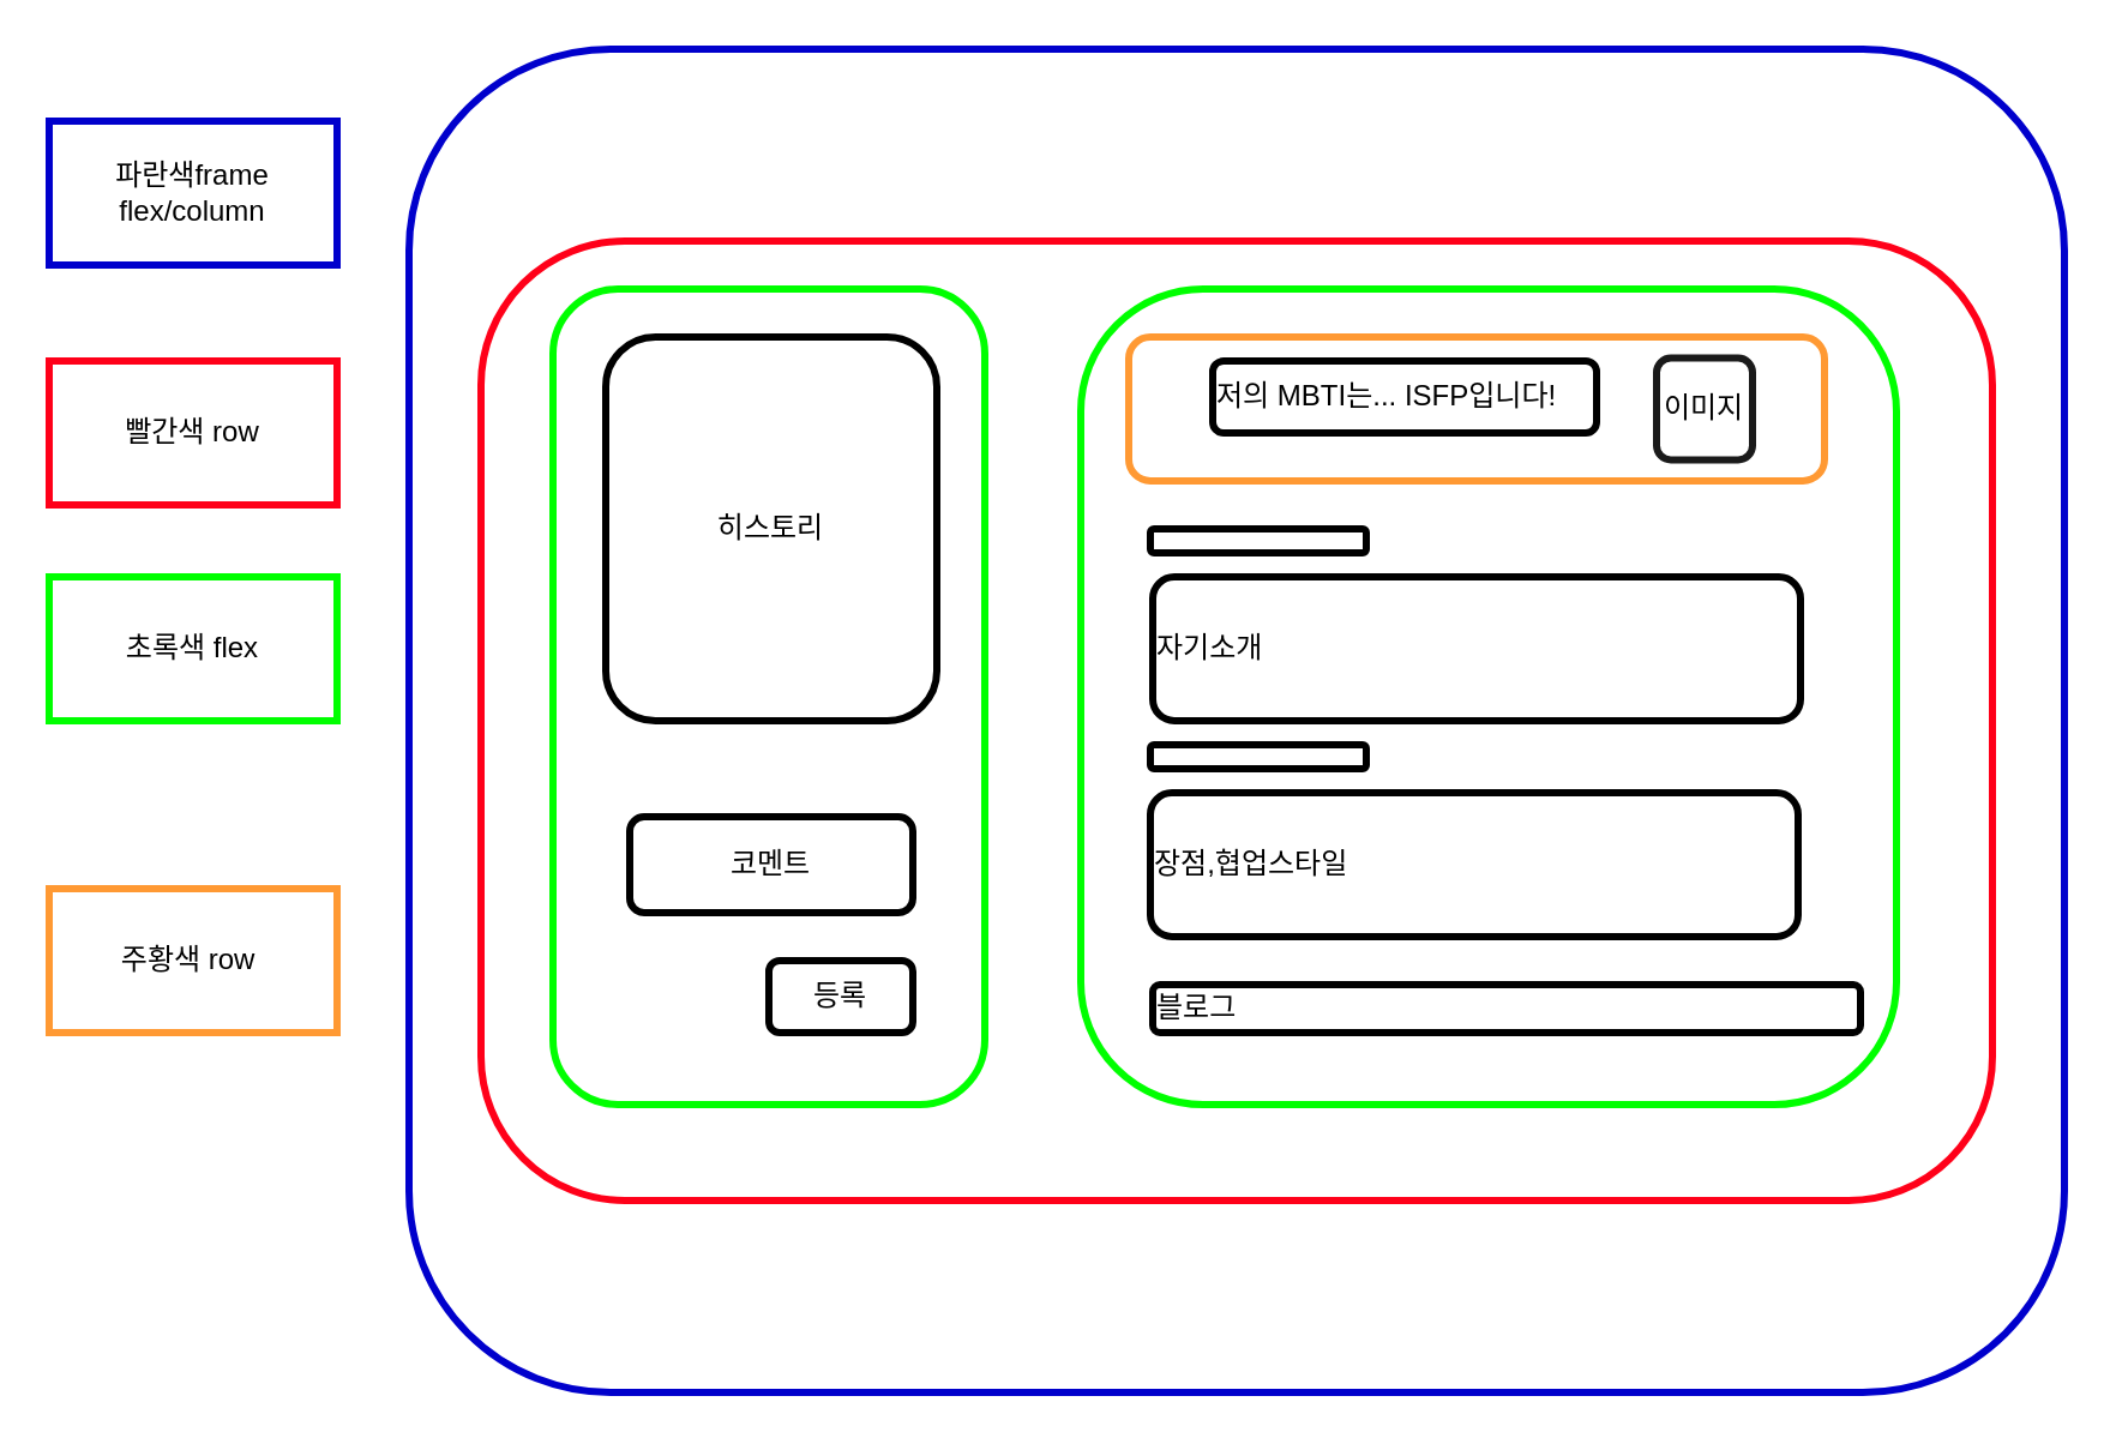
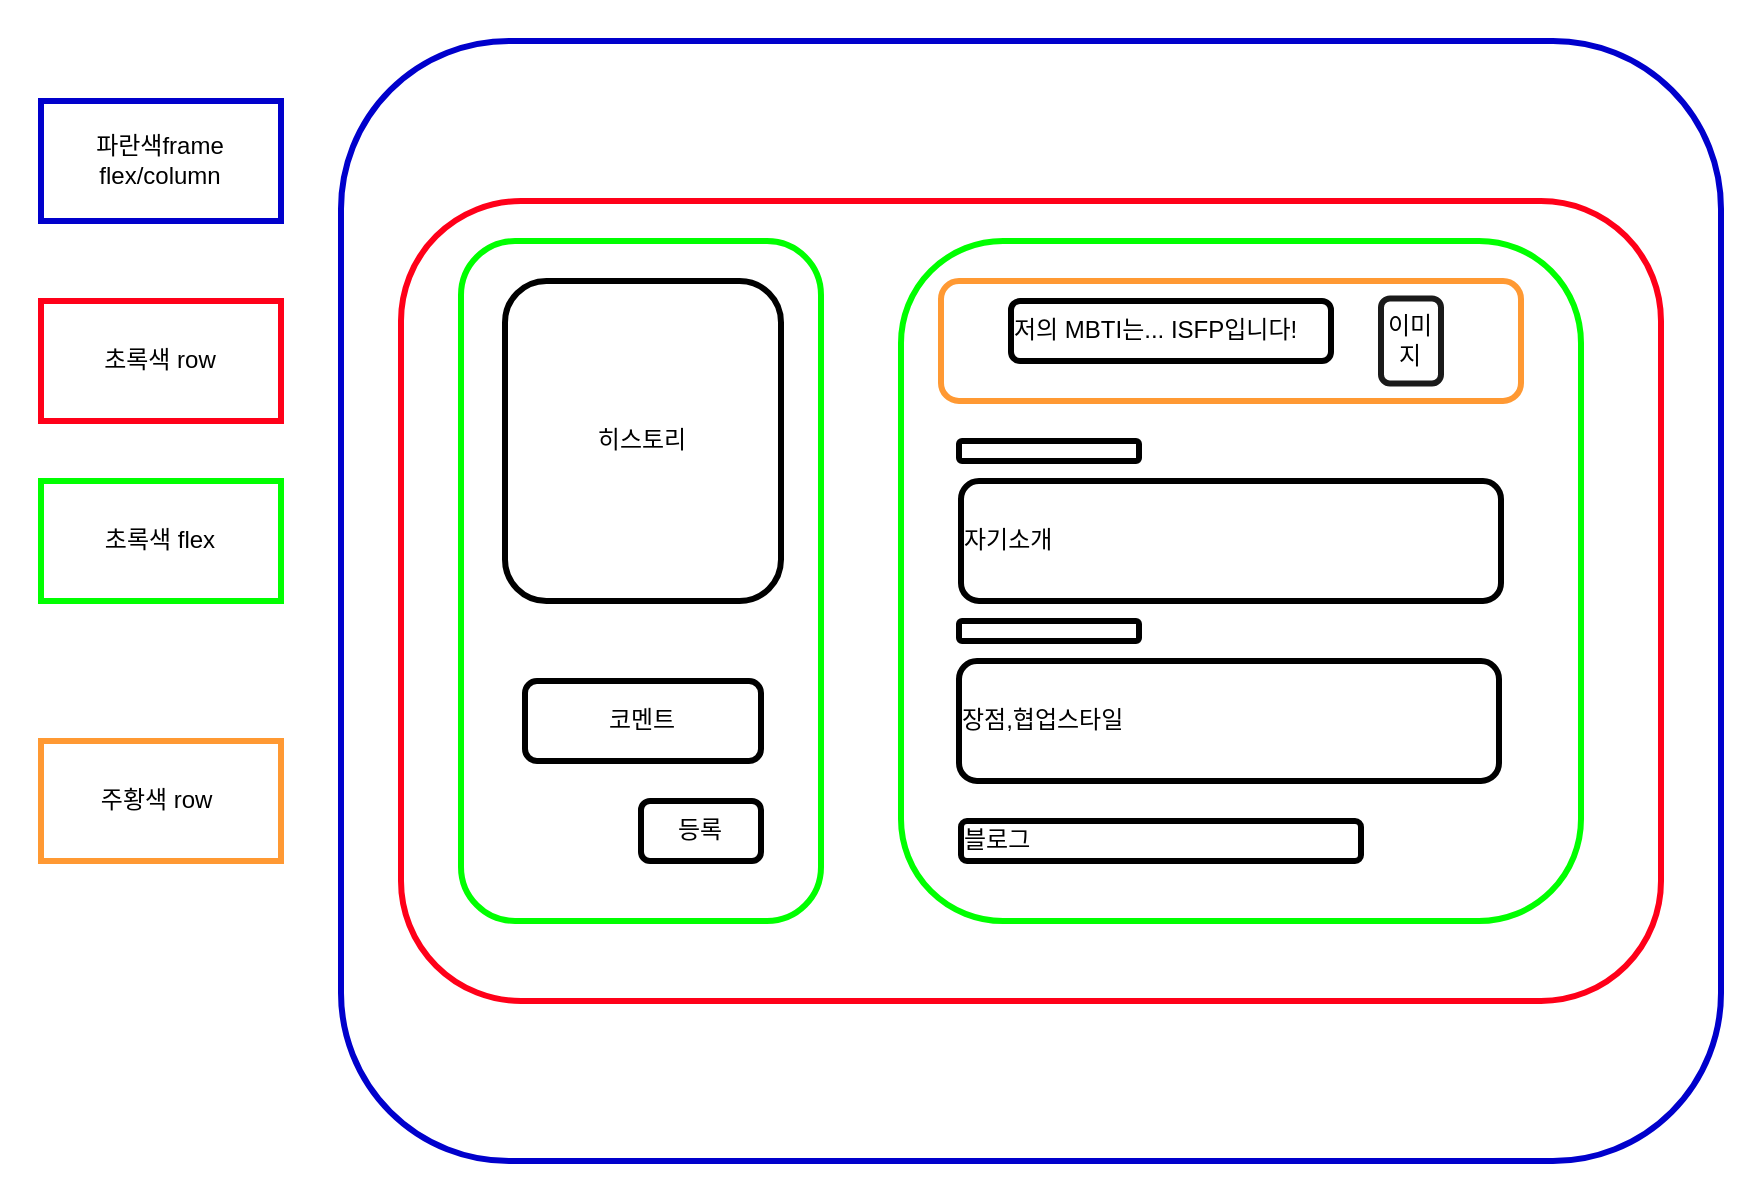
  <mxCell id="0" />
  <mxCell id="1" parent="0" />
  <mxCell id="2" value="" style="rounded=1;whiteSpace=wrap;html=1;strokeColor=#0000CC;strokeWidth=3;" vertex="1" parent="1"><mxGeometry x="170" y="20" width="690" height="560" as="geometry" /></mxCell>
  <mxCell id="3" value="" style="rounded=1;whiteSpace=wrap;html=1;strokeColor=#FF0019;strokeWidth=3;" vertex="1" parent="1"><mxGeometry x="200" y="100" width="630" height="400" as="geometry" /></mxCell>
  <mxCell id="4" value="" style="rounded=1;whiteSpace=wrap;html=1;strokeColor=#00FF00;strokeWidth=3;fillColor=#FFFFFF;" vertex="1" parent="1"><mxGeometry x="230" y="120" width="180" height="340" as="geometry" /></mxCell>
  <mxCell id="5" value="히스토리" style="rounded=1;whiteSpace=wrap;html=1;strokeColor=#000000;strokeWidth=3;fillColor=#FFFFFF;" vertex="1" parent="1"><mxGeometry x="252" y="140" width="138" height="160" as="geometry" /></mxCell>
  <mxCell id="6" value="코멘트" style="rounded=1;whiteSpace=wrap;html=1;strokeColor=#000000;strokeWidth=3;fillColor=#FFFFFF;" vertex="1" parent="1"><mxGeometry x="262" y="340" width="118" height="40" as="geometry" /></mxCell>
  <mxCell id="7" value="등록" style="rounded=1;whiteSpace=wrap;html=1;strokeColor=#000000;strokeWidth=3;fillColor=#FFFFFF;" vertex="1" parent="1"><mxGeometry x="320" y="400" width="60" height="30" as="geometry" /></mxCell>
  <mxCell id="8" value="" style="rounded=1;whiteSpace=wrap;html=1;strokeColor=#00FF00;strokeWidth=3;fillColor=#FFFFFF;" vertex="1" parent="1"><mxGeometry x="450" y="120" width="340" height="340" as="geometry" /></mxCell>
  <mxCell id="9" value="" style="rounded=1;whiteSpace=wrap;html=1;strokeColor=#FF9933;strokeWidth=3;fillColor=#FFFFFF;" vertex="1" parent="1"><mxGeometry x="470" y="140" width="290" height="60" as="geometry" /></mxCell>
  <mxCell id="10" value="저의 MBTI는... ISFP입니다!" style="rounded=1;whiteSpace=wrap;html=1;strokeColor=#000000;strokeWidth=3;fillColor=#FFFFFF;align=left;" vertex="1" parent="1"><mxGeometry x="505" y="150" width="160" height="30" as="geometry" /></mxCell>
  <mxCell id="11" value="자기소개" style="rounded=1;whiteSpace=wrap;html=1;strokeColor=#000000;strokeWidth=3;fillColor=#FFFFFF;align=left;" vertex="1" parent="1"><mxGeometry x="480" y="240" width="270" height="60" as="geometry" /></mxCell>
  <mxCell id="12" value="장점,협업스타일" style="rounded=1;whiteSpace=wrap;html=1;strokeColor=#000000;strokeWidth=3;fillColor=#FFFFFF;align=left;" vertex="1" parent="1"><mxGeometry x="479" y="330" width="270" height="60" as="geometry" /></mxCell>
- <mxCell id="13" value="블로그" style="rounded=1;whiteSpace=wrap;html=1;strokeColor=#000000;strokeWidth=3;fillColor=#FFFFFF;align=left;" vertex="1" parent="1"><mxGeometry x="480" y="410" width="295" height="20" as="geometry" /></mxCell>
+ <mxCell id="13" value="블로그" style="rounded=1;whiteSpace=wrap;html=1;strokeColor=#000000;strokeWidth=3;fillColor=#FFFFFF;align=left;" vertex="1" parent="1"><mxGeometry x="480" y="410" width="200" height="20" as="geometry" /></mxCell>
  <mxCell id="14" value="파란색frame&lt;br&gt;flex/column" style="whiteSpace=wrap;html=1;strokeColor=#0000CC;strokeWidth=3;fillColor=#FFFFFF;" vertex="1" parent="1"><mxGeometry x="20" y="50" width="120" height="60" as="geometry" /></mxCell>
- <mxCell id="15" value="빨간색 row" style="whiteSpace=wrap;html=1;strokeColor=#FF0019;strokeWidth=3;fillColor=#FFFFFF;" vertex="1" parent="1"><mxGeometry x="20" y="150" width="120" height="60" as="geometry" /></mxCell>
+ <mxCell id="15" value="초록색 row" style="whiteSpace=wrap;html=1;strokeColor=#FF0019;strokeWidth=3;fillColor=#FFFFFF;" vertex="1" parent="1"><mxGeometry x="20" y="150" width="120" height="60" as="geometry" /></mxCell>
  <mxCell id="16" value="초록색 flex" style="whiteSpace=wrap;html=1;strokeColor=#00FF00;strokeWidth=3;fillColor=#FFFFFF;" vertex="1" parent="1"><mxGeometry x="20" y="240" width="120" height="60" as="geometry" /></mxCell>
- <mxCell id="17" value="이미지" style="rounded=1;whiteSpace=wrap;html=1;strokeColor=#1A1A1A;strokeWidth=3;fillColor=#FFFFFF;" vertex="1" parent="1"><mxGeometry x="690" y="148.75" width="40" height="42.5" as="geometry" /></mxCell>
+ <mxCell id="17" value="이미지" style="rounded=1;whiteSpace=wrap;html=1;strokeColor=#1A1A1A;strokeWidth=3;fillColor=#FFFFFF;" vertex="1" parent="1"><mxGeometry x="690" y="148.75" width="30" height="42.5" as="geometry" /></mxCell>
  <mxCell id="18" value="주황색 row&lt;span style=&quot;white-space: pre;&quot;&gt; &lt;/span&gt;" style="whiteSpace=wrap;html=1;strokeColor=#FF9933;strokeWidth=3;fillColor=#FFFFFF;" vertex="1" parent="1"><mxGeometry x="20" y="370" width="120" height="60" as="geometry" /></mxCell>
  <mxCell id="19" value="" style="rounded=1;whiteSpace=wrap;html=1;strokeColor=#000000;strokeWidth=3;fillColor=#FFFFFF;" vertex="1" parent="1"><mxGeometry x="479" y="220" width="90" height="10" as="geometry" /></mxCell>
  <mxCell id="20" value="" style="rounded=1;whiteSpace=wrap;html=1;strokeColor=#000000;strokeWidth=3;fillColor=#FFFFFF;" vertex="1" parent="1"><mxGeometry x="479" y="310" width="90" height="10" as="geometry" /></mxCell>
